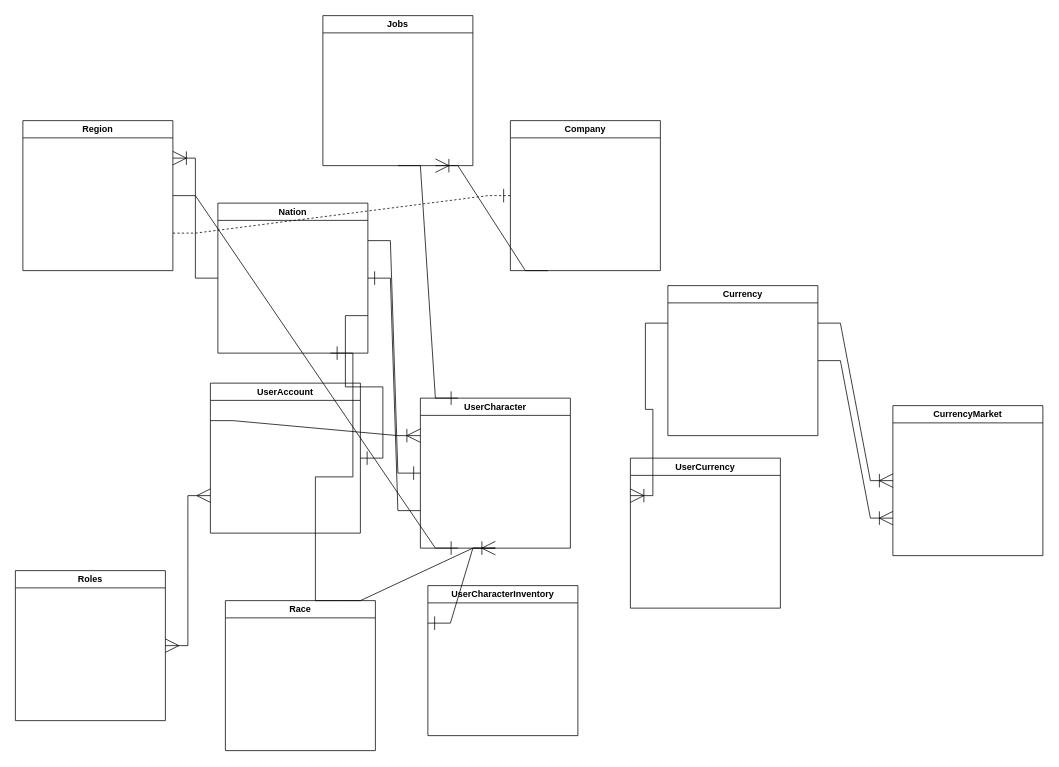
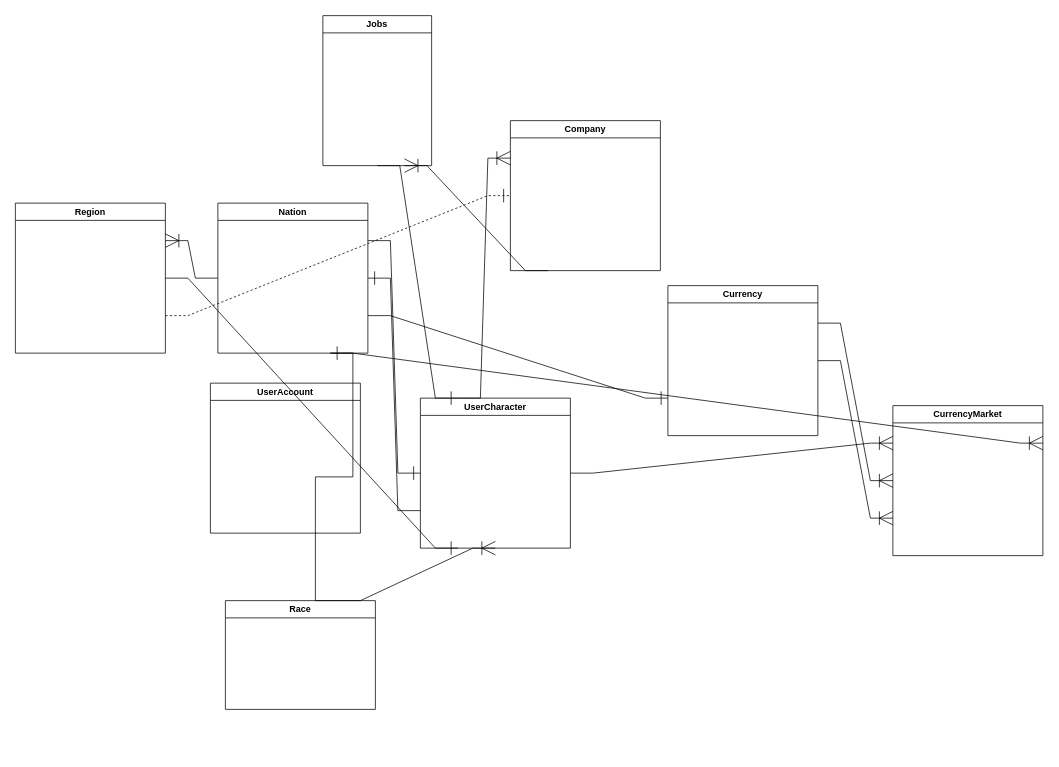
  <mxCell id="0" />
  <mxCell id="1" parent="0" />
  <mxCell id="2" value="Currency" style="swimlane;whiteSpace=wrap;html=1;" parent="1" vertex="1"><mxGeometry x="890" y="380" width="200" height="200" as="geometry" /></mxCell>
- <mxCell id="3" value="Roles" style="swimlane;whiteSpace=wrap;html=1;" parent="1" vertex="1"><mxGeometry x="20" y="760" width="200" height="200" as="geometry" /></mxCell>
  <mxCell id="4" value="UserCharacter" style="swimlane;whiteSpace=wrap;html=1;" parent="1" vertex="1"><mxGeometry x="560" y="530" width="200" height="200" as="geometry" /></mxCell>
- <mxCell id="5" value="UserCurrency" style="swimlane;whiteSpace=wrap;html=1;" parent="1" vertex="1"><mxGeometry x="840" y="610" width="200" height="200" as="geometry" /></mxCell>
  <mxCell id="6" value="UserAccount" style="swimlane;whiteSpace=wrap;html=1;" parent="1" vertex="1"><mxGeometry x="280" y="510" width="200" height="200" as="geometry" /></mxCell>
- <mxCell id="7" value="" style="edgeStyle=entityRelationEdgeStyle;fontSize=12;html=1;endArrow=ERoneToMany;rounded=0;endSize=16;exitX=0;exitY=0.25;exitDx=0;exitDy=0;entryX=0;entryY=0.25;entryDx=0;entryDy=0;" parent="1" source="6" target="4" edge="1"><mxGeometry width="100" height="100" relative="1" as="geometry"><mxPoint x="160" y="900" as="sourcePoint" /><mxPoint x="250" y="650" as="targetPoint" /></mxGeometry></mxCell>
- <mxCell id="8" value="" style="edgeStyle=entityRelationEdgeStyle;fontSize=12;html=1;endArrow=ERoneToMany;rounded=0;endSize=16;exitX=0;exitY=0.25;exitDx=0;exitDy=0;entryX=0;entryY=0.25;entryDx=0;entryDy=0;" parent="1" source="2" target="5" edge="1"><mxGeometry width="100" height="100" relative="1" as="geometry"><mxPoint x="130" y="910" as="sourcePoint" /><mxPoint x="260" y="660" as="targetPoint" /></mxGeometry></mxCell>
- <mxCell id="9" value="" style="edgeStyle=entityRelationEdgeStyle;fontSize=12;html=1;endArrow=ERmany;startArrow=ERmany;rounded=0;endSize=16;exitX=1;exitY=0.5;exitDx=0;exitDy=0;startSize=16;entryX=0;entryY=0.75;entryDx=0;entryDy=0;" parent="1" source="3" target="6" edge="1"><mxGeometry width="100" height="100" relative="1" as="geometry"><mxPoint x="460" y="740" as="sourcePoint" /><mxPoint x="110" y="810" as="targetPoint" /></mxGeometry></mxCell>
  <mxCell id="10" value="Nation" style="swimlane;whiteSpace=wrap;html=1;" parent="1" vertex="1"><mxGeometry x="290" y="270" width="200" height="200" as="geometry" /></mxCell>
  <mxCell id="11" value="" style="edgeStyle=entityRelationEdgeStyle;fontSize=12;html=1;endArrow=ERone;endFill=1;rounded=0;startSize=16;endSize=16;exitX=1;exitY=0.25;exitDx=0;exitDy=0;entryX=0;entryY=0.5;entryDx=0;entryDy=0;" parent="1" source="10" target="4" edge="1"><mxGeometry x="-1" y="233" width="100" height="100" relative="1" as="geometry"><mxPoint x="80" y="650" as="sourcePoint" /><mxPoint x="180" y="550" as="targetPoint" /><mxPoint x="-230" y="193" as="offset" /></mxGeometry></mxCell>
  <mxCell id="12" value="" style="edgeStyle=entityRelationEdgeStyle;fontSize=12;html=1;endArrow=ERone;endFill=1;rounded=0;startSize=16;endSize=16;exitX=0;exitY=0.75;exitDx=0;exitDy=0;entryX=1;entryY=0.5;entryDx=0;entryDy=0;" parent="1" source="4" target="10" edge="1"><mxGeometry x="-1" y="233" width="100" height="100" relative="1" as="geometry"><mxPoint x="490" y="330" as="sourcePoint" /><mxPoint x="580" y="620" as="targetPoint" /><mxPoint x="-230" y="193" as="offset" /></mxGeometry></mxCell>
- <mxCell id="13" value="Region" style="swimlane;whiteSpace=wrap;html=1;" parent="1" vertex="1"><mxGeometry x="30" y="160" width="200" height="200" as="geometry" /></mxCell>
+ <mxCell id="13" value="Region" style="swimlane;whiteSpace=wrap;html=1;" parent="1" vertex="1"><mxGeometry x="20" y="270" width="200" height="200" as="geometry" /></mxCell>
  <mxCell id="14" value="" style="edgeStyle=entityRelationEdgeStyle;fontSize=12;html=1;endArrow=ERoneToMany;rounded=0;endSize=16;entryX=1;entryY=0.25;entryDx=0;entryDy=0;exitX=0;exitY=0.5;exitDx=0;exitDy=0;" parent="1" source="10" target="13" edge="1"><mxGeometry width="100" height="100" relative="1" as="geometry"><mxPoint x="290" y="310" as="sourcePoint" /><mxPoint x="220" y="310" as="targetPoint" /></mxGeometry></mxCell>
- <mxCell id="15" value="" style="edgeStyle=entityRelationEdgeStyle;fontSize=12;html=1;endArrow=ERone;endFill=1;rounded=0;startSize=16;endSize=16;exitX=1;exitY=0.75;exitDx=0;exitDy=0;" parent="1" source="10" target="6" edge="1"><mxGeometry x="-1" y="233" width="100" height="100" relative="1" as="geometry"><mxPoint x="500" y="330" as="sourcePoint" /><mxPoint x="580" y="620" as="targetPoint" /><mxPoint x="-230" y="193" as="offset" /></mxGeometry></mxCell>
+ <mxCell id="15" value="" style="edgeStyle=entityRelationEdgeStyle;fontSize=12;html=1;endArrow=ERone;endFill=1;rounded=0;startSize=16;endSize=16;exitX=1;exitY=0.75;exitDx=0;exitDy=0;entryX=0;entryY=0.75;entryDx=0;entryDy=0;" parent="1" source="10" target="2" edge="1"><mxGeometry x="-1" y="233" width="100" height="100" relative="1" as="geometry"><mxPoint x="500" y="330" as="sourcePoint" /><mxPoint x="580" y="620" as="targetPoint" /><mxPoint x="-230" y="193" as="offset" /></mxGeometry></mxCell>
  <mxCell id="16" value="CurrencyMarket" style="swimlane;whiteSpace=wrap;html=1;startSize=23;" parent="1" vertex="1"><mxGeometry x="1190" y="540" width="200" height="200" as="geometry" /></mxCell>
+ <mxCell id="17" value="" style="edgeStyle=entityRelationEdgeStyle;fontSize=12;html=1;endArrow=ERoneToMany;rounded=0;endSize=16;exitX=1;exitY=0.5;exitDx=0;exitDy=0;entryX=0;entryY=0.25;entryDx=0;entryDy=0;" parent="1" source="4" target="16" edge="1"><mxGeometry width="100" height="100" relative="1" as="geometry"><mxPoint x="780" y="570" as="sourcePoint" /><mxPoint x="850" y="720" as="targetPoint" /></mxGeometry></mxCell>
  <mxCell id="18" value="" style="edgeStyle=entityRelationEdgeStyle;fontSize=12;html=1;endArrow=ERoneToMany;rounded=0;endSize=16;exitX=1;exitY=0.25;exitDx=0;exitDy=0;entryX=0;entryY=0.5;entryDx=0;entryDy=0;" parent="1" source="2" target="16" edge="1"><mxGeometry width="100" height="100" relative="1" as="geometry"><mxPoint x="790" y="580" as="sourcePoint" /><mxPoint x="860" y="730" as="targetPoint" /></mxGeometry></mxCell>
  <mxCell id="19" value="" style="edgeStyle=entityRelationEdgeStyle;fontSize=12;html=1;endArrow=ERoneToMany;rounded=0;endSize=16;exitX=1;exitY=0.5;exitDx=0;exitDy=0;entryX=0;entryY=0.75;entryDx=0;entryDy=0;" parent="1" source="2" target="16" edge="1"><mxGeometry width="100" height="100" relative="1" as="geometry"><mxPoint x="1100" y="440" as="sourcePoint" /><mxPoint x="1170" y="660" as="targetPoint" /></mxGeometry></mxCell>
+ <mxCell id="20" value="" style="edgeStyle=entityRelationEdgeStyle;fontSize=12;html=1;endArrow=ERoneToMany;rounded=0;endSize=16;entryX=1;entryY=0.25;entryDx=0;entryDy=0;exitX=0.75;exitY=1;exitDx=0;exitDy=0;" parent="1" source="10" target="16" edge="1"><mxGeometry width="100" height="100" relative="1" as="geometry"><mxPoint x="380" y="350" as="sourcePoint" /><mxPoint x="1120" y="680" as="targetPoint" /></mxGeometry></mxCell>
  <mxCell id="21" value="" style="edgeStyle=entityRelationEdgeStyle;fontSize=12;html=1;endArrow=ERone;endFill=1;rounded=0;startSize=16;endSize=16;exitX=1;exitY=0.5;exitDx=0;exitDy=0;entryX=0.25;entryY=1;entryDx=0;entryDy=0;" parent="1" source="13" target="4" edge="1"><mxGeometry x="-1" y="233" width="100" height="100" relative="1" as="geometry"><mxPoint x="580" y="670" as="sourcePoint" /><mxPoint x="590" y="760" as="targetPoint" /><mxPoint x="-230" y="193" as="offset" /></mxGeometry></mxCell>
- <mxCell id="22" value="UserCharacterInventory" style="swimlane;whiteSpace=wrap;html=1;" parent="1" vertex="1"><mxGeometry x="570" y="780" width="200" height="200" as="geometry" /></mxCell>
- <mxCell id="23" value="" style="edgeStyle=entityRelationEdgeStyle;fontSize=12;html=1;endArrow=ERone;endFill=1;rounded=0;startSize=16;endSize=16;exitX=0.5;exitY=1;exitDx=0;exitDy=0;entryX=0;entryY=0.25;entryDx=0;entryDy=0;" parent="1" source="4" target="22" edge="1"><mxGeometry x="-1" y="233" width="100" height="100" relative="1" as="geometry"><mxPoint x="500" y="330" as="sourcePoint" /><mxPoint x="580" y="620" as="targetPoint" /><mxPoint x="-230" y="193" as="offset" /></mxGeometry></mxCell>
  <mxCell id="24" value="Company" style="swimlane;whiteSpace=wrap;html=1;" parent="1" vertex="1"><mxGeometry x="680" y="160" width="200" height="200" as="geometry" /></mxCell>
+ <mxCell id="25" value="" style="edgeStyle=entityRelationEdgeStyle;fontSize=12;html=1;endArrow=ERoneToMany;rounded=0;endSize=16;exitX=0.25;exitY=0;exitDx=0;exitDy=0;entryX=0;entryY=0.25;entryDx=0;entryDy=0;" parent="1" source="4" target="24" edge="1"><mxGeometry width="100" height="100" relative="1" as="geometry"><mxPoint x="290" y="570" as="sourcePoint" /><mxPoint x="580" y="570" as="targetPoint" /></mxGeometry></mxCell>
  <mxCell id="26" value="" style="edgeStyle=entityRelationEdgeStyle;fontSize=12;html=1;endArrow=ERoneToMany;rounded=0;endSize=16;exitX=0.25;exitY=1;exitDx=0;exitDy=0;entryX=0.75;entryY=1;entryDx=0;entryDy=0;" parent="1" source="24" target="27" edge="1"><mxGeometry width="100" height="100" relative="1" as="geometry"><mxPoint x="900" y="440" as="sourcePoint" /><mxPoint x="850" y="670" as="targetPoint" /></mxGeometry></mxCell>
- <mxCell id="27" value="Jobs" style="swimlane;whiteSpace=wrap;html=1;" parent="1" vertex="1"><mxGeometry x="430" y="20" width="200" height="200" as="geometry" /></mxCell>
+ <mxCell id="27" value="Jobs" style="swimlane;whiteSpace=wrap;html=1;" parent="1" vertex="1"><mxGeometry x="430" y="20" width="145" height="200" as="geometry" /></mxCell>
  <mxCell id="28" value="" style="edgeStyle=entityRelationEdgeStyle;fontSize=12;html=1;endArrow=ERone;endFill=1;rounded=0;startSize=16;endSize=16;exitX=0.5;exitY=1;exitDx=0;exitDy=0;entryX=0.25;entryY=0;entryDx=0;entryDy=0;" parent="1" source="27" target="4" edge="1"><mxGeometry x="-1" y="233" width="100" height="100" relative="1" as="geometry"><mxPoint x="1090" y="370" as="sourcePoint" /><mxPoint x="1020" y="60" as="targetPoint" /><mxPoint x="-230" y="193" as="offset" /></mxGeometry></mxCell>
  <mxCell id="29" value="" style="edgeStyle=entityRelationEdgeStyle;fontSize=12;html=1;endArrow=ERone;endFill=1;rounded=0;startSize=16;endSize=16;exitX=1;exitY=0.75;exitDx=0;exitDy=0;entryX=0;entryY=0.5;entryDx=0;entryDy=0;dashed=1;" parent="1" source="13" target="24" edge="1"><mxGeometry x="-1" y="233" width="100" height="100" relative="1" as="geometry"><mxPoint x="230" y="380" as="sourcePoint" /><mxPoint x="620" y="740" as="targetPoint" /><mxPoint x="-230" y="193" as="offset" /></mxGeometry></mxCell>
- <mxCell id="30" value="Race" style="swimlane;whiteSpace=wrap;html=1;" vertex="1" parent="1"><mxGeometry x="300" y="800" width="200" height="200" as="geometry" /></mxCell>
+ <mxCell id="30" value="Race" style="swimlane;whiteSpace=wrap;html=1;" vertex="1" parent="1"><mxGeometry x="300" y="800" width="200" height="145" as="geometry" /></mxCell>
  <mxCell id="31" value="" style="edgeStyle=entityRelationEdgeStyle;fontSize=12;html=1;endArrow=ERoneToMany;rounded=0;endSize=16;exitX=0.75;exitY=0;exitDx=0;exitDy=0;" edge="1" parent="1" source="30"><mxGeometry width="100" height="100" relative="1" as="geometry"><mxPoint x="290" y="570" as="sourcePoint" /><mxPoint x="660" y="730" as="targetPoint" /></mxGeometry></mxCell>
  <mxCell id="32" value="" style="edgeStyle=entityRelationEdgeStyle;fontSize=12;html=1;endArrow=ERone;endFill=1;rounded=0;startSize=16;endSize=16;exitX=0.75;exitY=0;exitDx=0;exitDy=0;entryX=0.75;entryY=1;entryDx=0;entryDy=0;" edge="1" parent="1" source="30" target="10"><mxGeometry x="-1" y="233" width="100" height="100" relative="1" as="geometry"><mxPoint x="570" y="690" as="sourcePoint" /><mxPoint x="500" y="380" as="targetPoint" /><mxPoint x="-230" y="193" as="offset" /></mxGeometry></mxCell>
